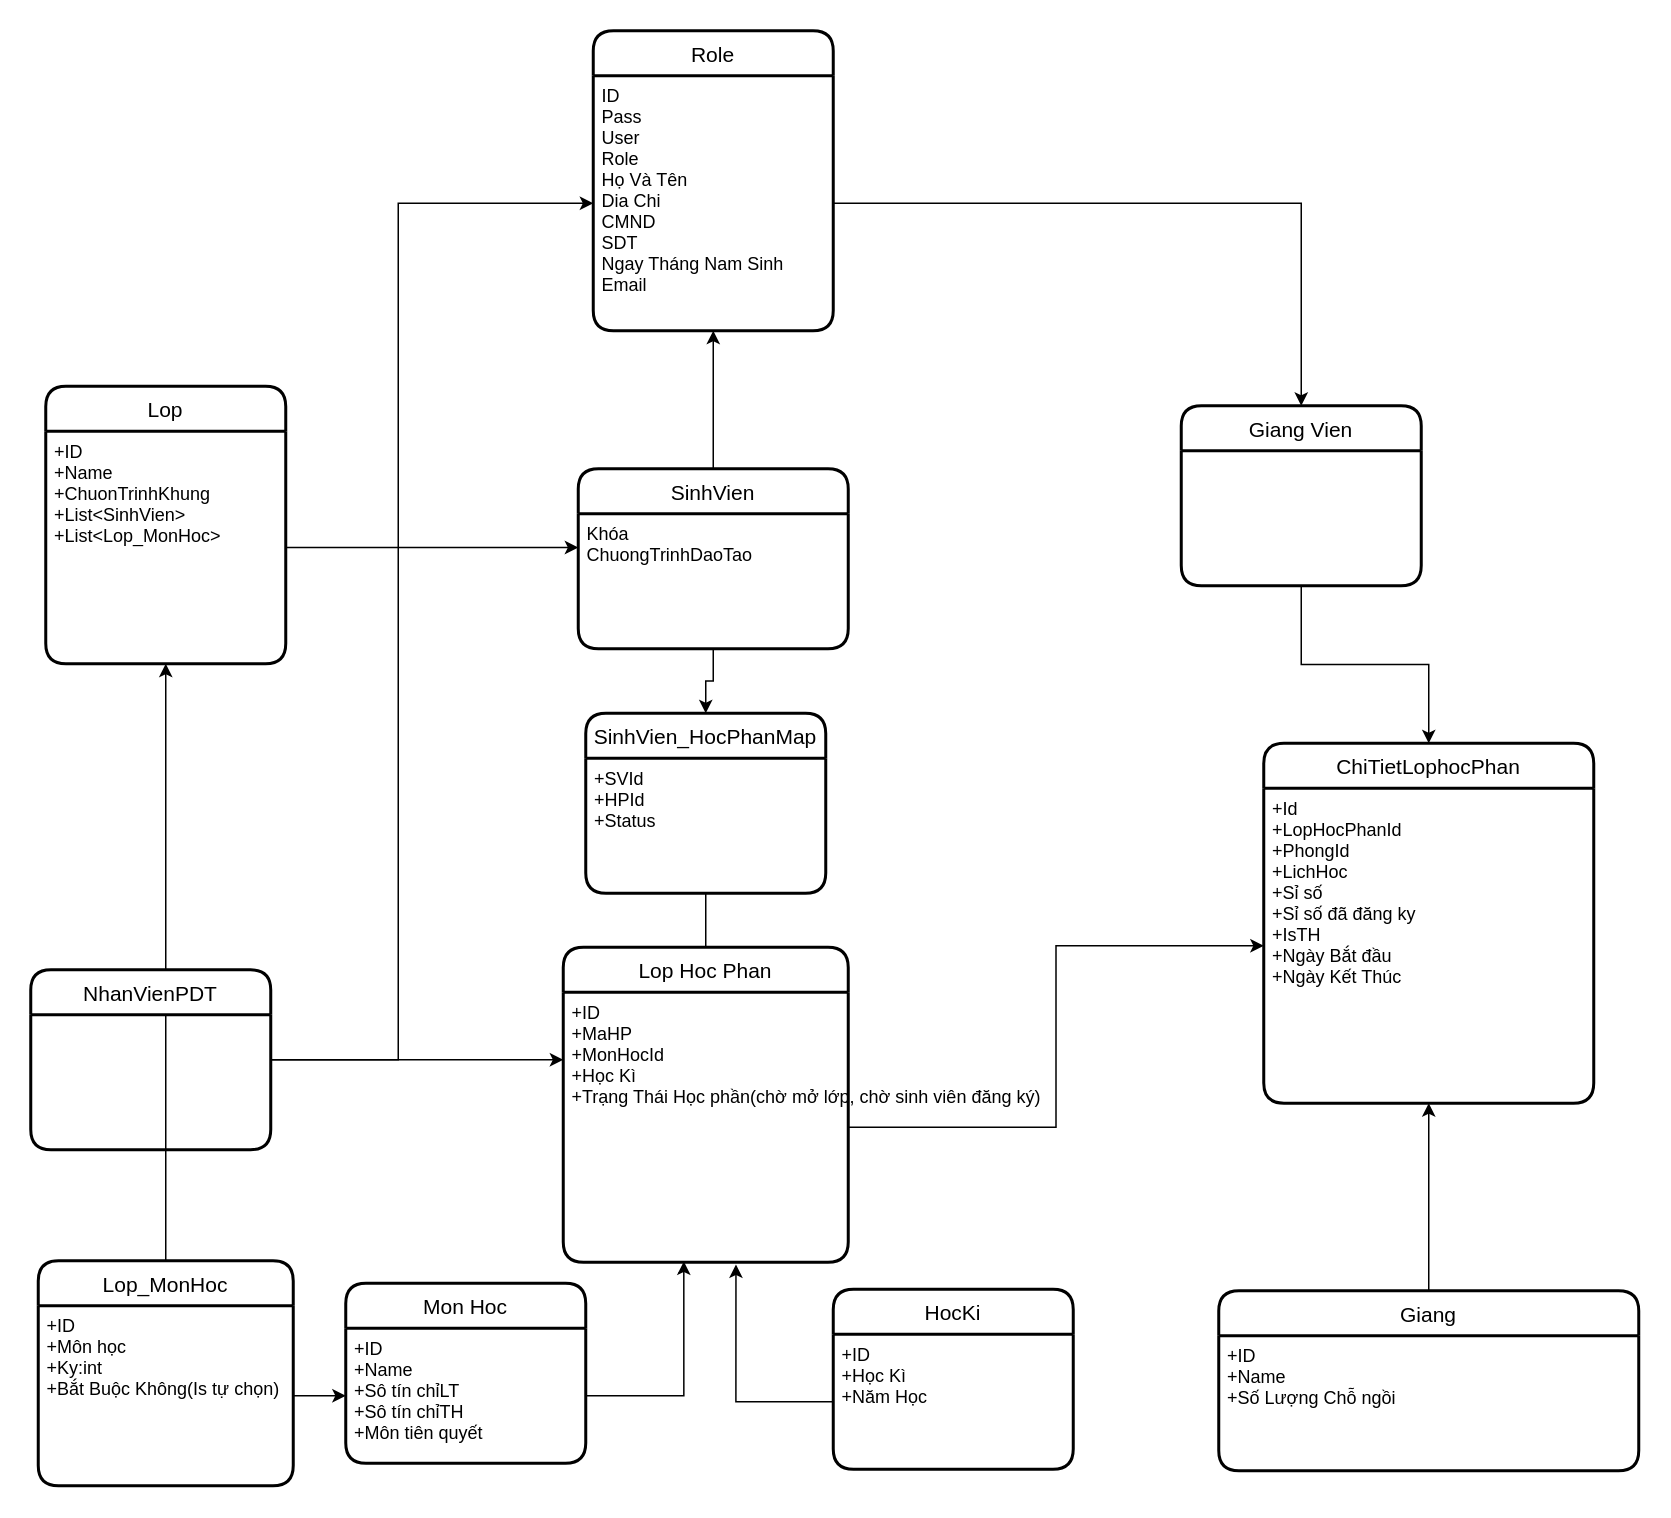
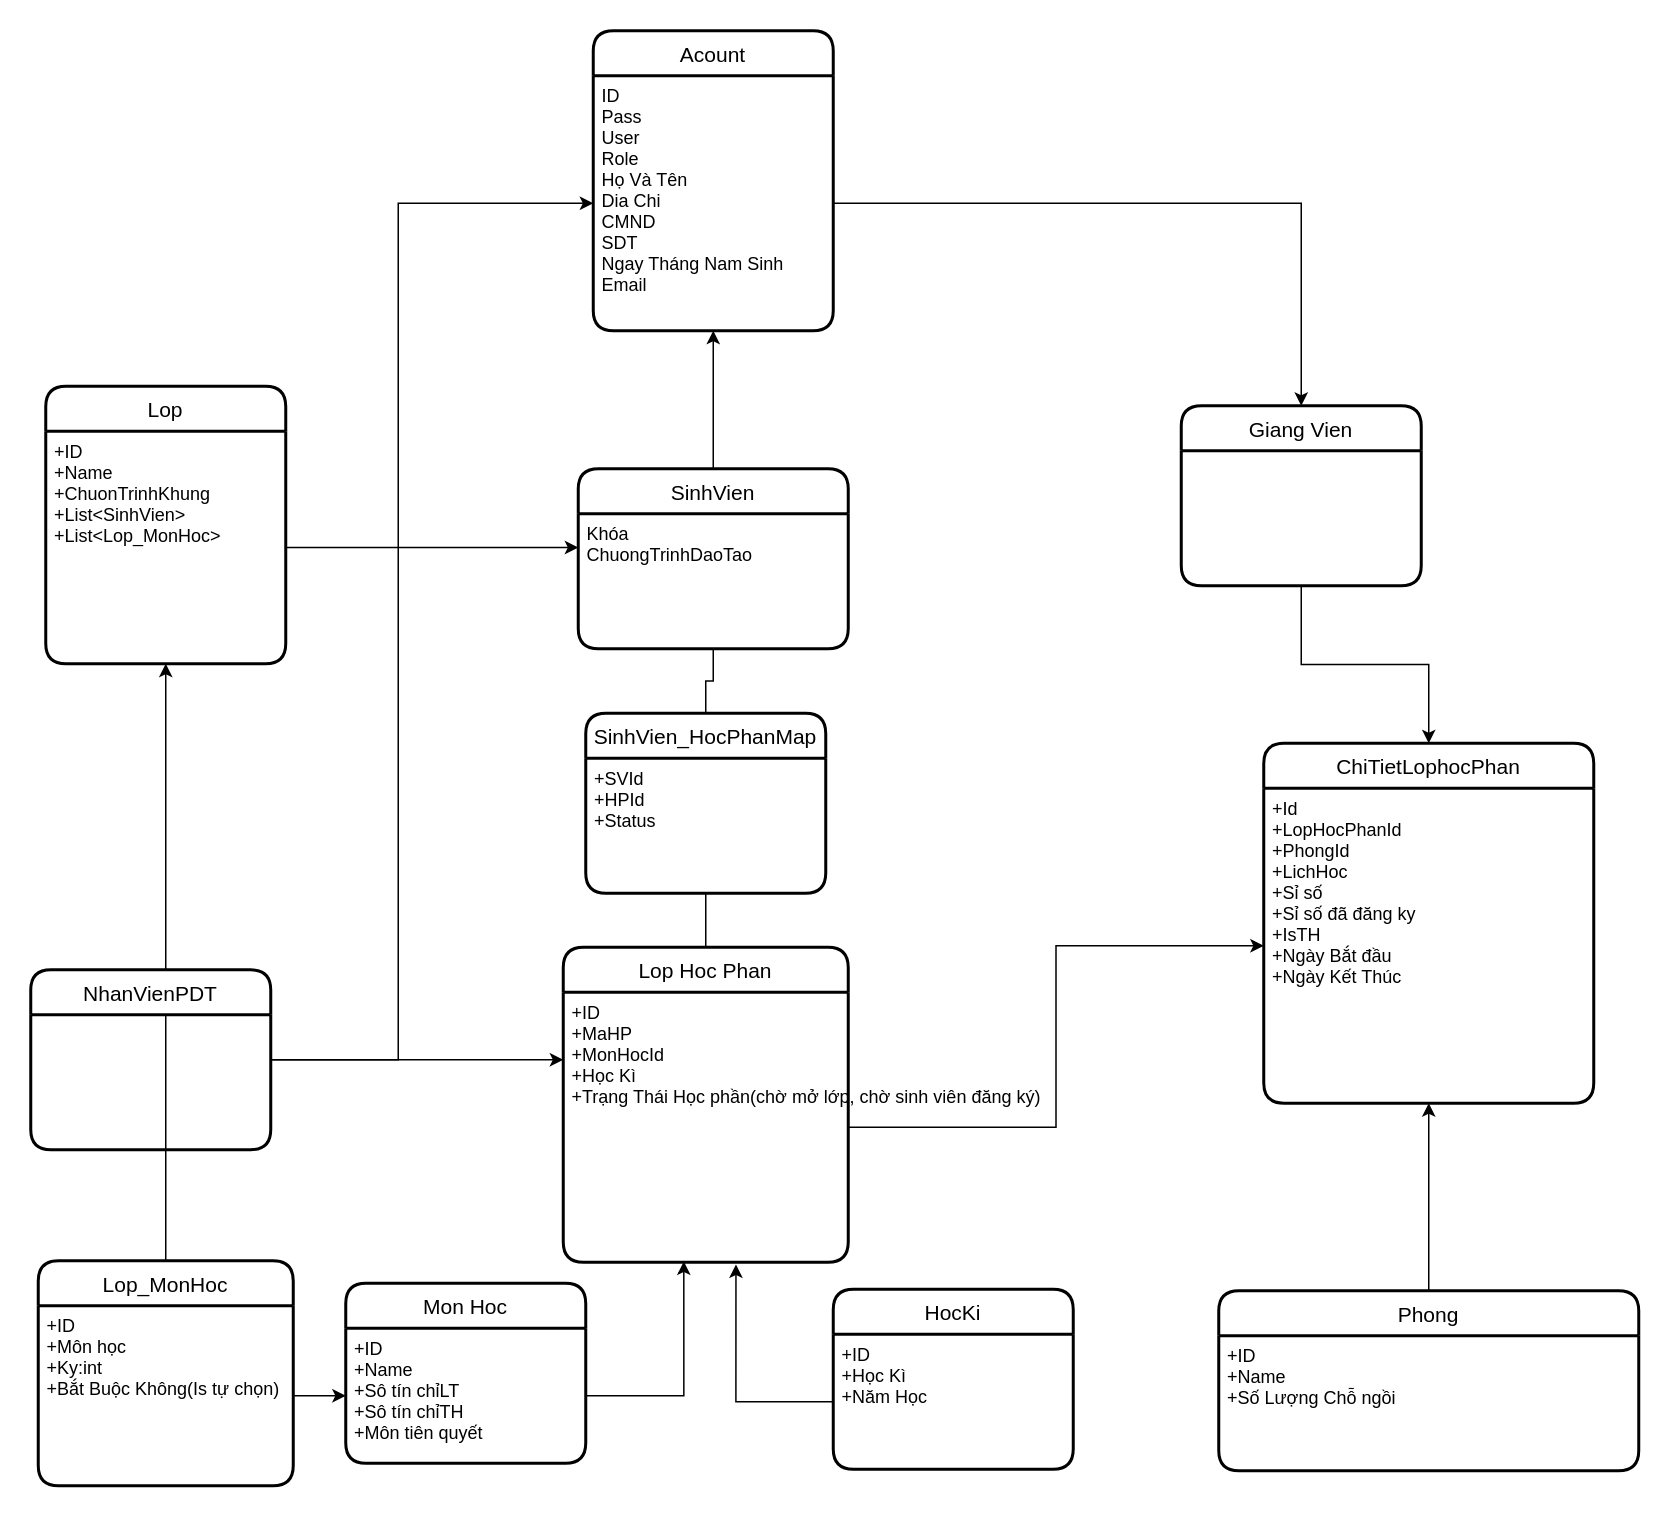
  <mxCell id="0" />
  <mxCell id="1" parent="0" />
  <mxCell id="2" style="edgeStyle=orthogonalEdgeStyle;rounded=0;orthogonalLoop=1;jettySize=auto;html=1;entryX=0;entryY=0.25;entryDx=0;entryDy=0;" parent="1" source="14" target="24" edge="1"><mxGeometry relative="1" as="geometry"><mxPoint x="305" y="400" as="targetPoint" /></mxGeometry></mxCell>
  <mxCell id="3" style="edgeStyle=orthogonalEdgeStyle;rounded=0;orthogonalLoop=1;jettySize=auto;html=1;entryX=0.5;entryY=1;entryDx=0;entryDy=0;" edge="1" parent="1" source="23" target="26"><mxGeometry relative="1" as="geometry" /></mxCell>
  <mxCell id="4" style="edgeStyle=orthogonalEdgeStyle;rounded=0;orthogonalLoop=1;jettySize=auto;html=1;" edge="1" parent="1" source="5" target="28"><mxGeometry relative="1" as="geometry" /></mxCell>
- <mxCell id="5" value="Giang" style="swimlane;childLayout=stackLayout;horizontal=1;startSize=30;horizontalStack=0;rounded=1;fontSize=14;fontStyle=0;strokeWidth=2;resizeParent=0;resizeLast=1;shadow=0;dashed=0;align=center;" parent="1" vertex="1"><mxGeometry x="812" y="860" width="280" height="120" as="geometry" /></mxCell>
+ <mxCell id="5" value="Phong" style="swimlane;childLayout=stackLayout;horizontal=1;startSize=30;horizontalStack=0;rounded=1;fontSize=14;fontStyle=0;strokeWidth=2;resizeParent=0;resizeLast=1;shadow=0;dashed=0;align=center;" parent="1" vertex="1"><mxGeometry x="812" y="860" width="280" height="120" as="geometry" /></mxCell>
  <mxCell id="6" value="+ID&#10;+Name&#10;+Số Lượng Chỗ ngồi" style="align=left;strokeColor=none;fillColor=none;spacingLeft=4;fontSize=12;verticalAlign=top;resizable=0;rotatable=0;part=1;" parent="5" vertex="1"><mxGeometry y="30" width="280" height="90" as="geometry" /></mxCell>
  <mxCell id="7" value="Lop Hoc Phan" style="swimlane;childLayout=stackLayout;horizontal=1;startSize=30;horizontalStack=0;rounded=1;fontSize=14;fontStyle=0;strokeWidth=2;resizeParent=0;resizeLast=1;shadow=0;dashed=0;align=center;" parent="1" vertex="1"><mxGeometry x="375" y="631" width="190" height="210" as="geometry" /></mxCell>
  <mxCell id="8" value="+ID&#10;+MaHP&#10;+MonHocId&#10;+Học Kì&#10;+Trạng Thái Học phần(chờ mở lớp, chờ sinh viên đăng ký)" style="align=left;strokeColor=none;fillColor=none;spacingLeft=4;fontSize=12;verticalAlign=top;resizable=0;rotatable=0;part=1;" parent="7" vertex="1"><mxGeometry y="30" width="190" height="180" as="geometry" /></mxCell>
  <mxCell id="9" style="edgeStyle=orthogonalEdgeStyle;rounded=0;orthogonalLoop=1;jettySize=auto;html=1;" edge="1" parent="1" source="17" target="14"><mxGeometry relative="1" as="geometry" /></mxCell>
  <mxCell id="10" style="edgeStyle=orthogonalEdgeStyle;rounded=0;orthogonalLoop=1;jettySize=auto;html=1;" edge="1" parent="1" source="18" target="16"><mxGeometry relative="1" as="geometry" /></mxCell>
  <mxCell id="11" value="HocKi" style="swimlane;childLayout=stackLayout;horizontal=1;startSize=30;horizontalStack=0;rounded=1;fontSize=14;fontStyle=0;strokeWidth=2;resizeParent=0;resizeLast=1;shadow=0;dashed=0;align=center;" parent="1" vertex="1"><mxGeometry x="555" y="859" width="160" height="120" as="geometry" /></mxCell>
  <mxCell id="12" value="+ID&#10;+Học Kì&#10;+Năm Học" style="align=left;strokeColor=none;fillColor=none;spacingLeft=4;fontSize=12;verticalAlign=top;resizable=0;rotatable=0;part=1;" parent="11" vertex="1"><mxGeometry y="30" width="160" height="90" as="geometry" /></mxCell>
  <mxCell id="13" value="Lop" style="swimlane;childLayout=stackLayout;horizontal=1;startSize=30;horizontalStack=0;rounded=1;fontSize=14;fontStyle=0;strokeWidth=2;resizeParent=0;resizeLast=1;shadow=0;dashed=0;align=center;" parent="1" vertex="1"><mxGeometry x="30" y="257" width="160" height="185" as="geometry" /></mxCell>
  <mxCell id="14" value="+ID&#10;+Name&#10;+ChuonTrinhKhung&#10;+List&lt;SinhVien&gt;&#10;+List&lt;Lop_MonHoc&gt;" style="align=left;strokeColor=none;fillColor=none;spacingLeft=4;fontSize=12;verticalAlign=top;resizable=0;rotatable=0;part=1;" parent="13" vertex="1"><mxGeometry y="30" width="160" height="155" as="geometry" /></mxCell>
  <mxCell id="15" value="Mon Hoc" style="swimlane;childLayout=stackLayout;horizontal=1;startSize=30;horizontalStack=0;rounded=1;fontSize=14;fontStyle=0;strokeWidth=2;resizeParent=0;resizeLast=1;shadow=0;dashed=0;align=center;" parent="1" vertex="1"><mxGeometry x="230" y="855" width="160" height="120" as="geometry" /></mxCell>
  <mxCell id="16" value="+ID&#10;+Name&#10;+Sô tín chỉLT&#10;+Sô tín chỉTH&#10;+Môn tiên quyết" style="align=left;strokeColor=none;fillColor=none;spacingLeft=4;fontSize=12;verticalAlign=top;resizable=0;rotatable=0;part=1;" parent="15" vertex="1"><mxGeometry y="30" width="160" height="90" as="geometry" /></mxCell>
  <mxCell id="17" value="Lop_MonHoc" style="swimlane;childLayout=stackLayout;horizontal=1;startSize=30;horizontalStack=0;rounded=1;fontSize=14;fontStyle=0;strokeWidth=2;resizeParent=0;resizeLast=1;shadow=0;dashed=0;align=center;" parent="1" vertex="1"><mxGeometry x="25" y="840" width="170" height="150" as="geometry" /></mxCell>
  <mxCell id="18" value="+ID&#10;+Môn học&#10;+Ky:int&#10;+Bắt Buộc Không(Is tự chọn)" style="align=left;strokeColor=none;fillColor=none;spacingLeft=4;fontSize=12;verticalAlign=top;resizable=0;rotatable=0;part=1;" parent="17" vertex="1"><mxGeometry y="30" width="170" height="120" as="geometry" /></mxCell>
  <mxCell id="19" style="edgeStyle=orthogonalEdgeStyle;rounded=0;orthogonalLoop=1;jettySize=auto;html=1;entryX=0.423;entryY=0.997;entryDx=0;entryDy=0;entryPerimeter=0;exitX=1;exitY=0.5;exitDx=0;exitDy=0;" edge="1" parent="1" source="16" target="8"><mxGeometry relative="1" as="geometry" /></mxCell>
  <mxCell id="20" style="edgeStyle=orthogonalEdgeStyle;rounded=0;orthogonalLoop=1;jettySize=auto;html=1;entryX=0.606;entryY=1.008;entryDx=0;entryDy=0;entryPerimeter=0;exitX=0;exitY=0.5;exitDx=0;exitDy=0;" edge="1" parent="1" source="12" target="8"><mxGeometry relative="1" as="geometry" /></mxCell>
  <mxCell id="21" style="edgeStyle=orthogonalEdgeStyle;rounded=0;orthogonalLoop=1;jettySize=auto;html=1;entryX=0.5;entryY=0;entryDx=0;entryDy=0;align=left;" edge="1" parent="1" source="22" target="27"><mxGeometry relative="1" as="geometry" /></mxCell>
  <mxCell id="22" value="Giang Vien" style="swimlane;childLayout=stackLayout;horizontal=1;startSize=30;horizontalStack=0;rounded=1;fontSize=14;fontStyle=0;strokeWidth=2;resizeParent=0;resizeLast=1;shadow=0;dashed=0;align=center;" parent="1" vertex="1"><mxGeometry x="787" y="270" width="160" height="120" as="geometry" /></mxCell>
  <mxCell id="23" value="SinhVien" style="swimlane;childLayout=stackLayout;horizontal=1;startSize=30;horizontalStack=0;rounded=1;fontSize=14;fontStyle=0;strokeWidth=2;resizeParent=0;resizeLast=1;shadow=0;dashed=0;align=center;" parent="1" vertex="1"><mxGeometry x="385" y="312" width="180" height="120" as="geometry" /></mxCell>
  <mxCell id="24" value="Khóa&#10;ChuongTrinhDaoTao" style="align=left;strokeColor=none;fillColor=none;spacingLeft=4;fontSize=12;verticalAlign=top;resizable=0;rotatable=0;part=1;" parent="23" vertex="1"><mxGeometry y="30" width="180" height="90" as="geometry" /></mxCell>
- <mxCell id="25" value="Role" style="swimlane;childLayout=stackLayout;horizontal=1;startSize=30;horizontalStack=0;rounded=1;fontSize=14;fontStyle=0;strokeWidth=2;resizeParent=0;resizeLast=1;shadow=0;dashed=0;align=center;" vertex="1" parent="1"><mxGeometry x="395" y="20" width="160" height="200" as="geometry" /></mxCell>
+ <mxCell id="25" value="Acount" style="swimlane;childLayout=stackLayout;horizontal=1;startSize=30;horizontalStack=0;rounded=1;fontSize=14;fontStyle=0;strokeWidth=2;resizeParent=0;resizeLast=1;shadow=0;dashed=0;align=center;" vertex="1" parent="1"><mxGeometry x="395" y="20" width="160" height="200" as="geometry" /></mxCell>
  <mxCell id="26" value="ID&#10;Pass&#10;User&#10;Role&#10;Họ Và Tên&#10;Dia Chi&#10;CMND&#10;SDT&#10;Ngay Tháng Nam Sinh&#10;Email" style="align=left;strokeColor=none;fillColor=none;spacingLeft=4;fontSize=12;verticalAlign=top;resizable=0;rotatable=0;part=1;" vertex="1" parent="25"><mxGeometry y="30" width="160" height="170" as="geometry" /></mxCell>
  <mxCell id="27" value="ChiTietLophocPhan" style="swimlane;childLayout=stackLayout;horizontal=1;startSize=30;horizontalStack=0;rounded=1;fontSize=14;fontStyle=0;strokeWidth=2;resizeParent=0;resizeLast=1;shadow=0;dashed=0;align=center;" vertex="1" parent="1"><mxGeometry x="842" y="495" width="220" height="240" as="geometry" /></mxCell>
  <mxCell id="28" value="+Id&#10;+LopHocPhanId&#10;+PhongId&#10;+LichHoc&#10;+Sỉ số&#10;+Sỉ số đã đăng ky&#10;+IsTH&#10;+Ngày Bắt đầu&#10;+Ngày Kết Thúc" style="align=left;strokeColor=none;fillColor=none;spacingLeft=4;fontSize=12;verticalAlign=top;resizable=0;rotatable=0;part=1;" vertex="1" parent="27"><mxGeometry y="30" width="220" height="210" as="geometry" /></mxCell>
  <mxCell id="29" style="edgeStyle=orthogonalEdgeStyle;rounded=0;orthogonalLoop=1;jettySize=auto;html=1;align=left;" edge="1" parent="1" source="31" target="26"><mxGeometry relative="1" as="geometry"><Array as="points"><mxPoint x="265" y="135" /></Array></mxGeometry></mxCell>
  <mxCell id="30" style="edgeStyle=orthogonalEdgeStyle;rounded=0;orthogonalLoop=1;jettySize=auto;html=1;entryX=0;entryY=0.25;entryDx=0;entryDy=0;align=left;" edge="1" parent="1" source="31" target="8"><mxGeometry relative="1" as="geometry" /></mxCell>
  <mxCell id="31" value="NhanVienPDT" style="swimlane;childLayout=stackLayout;horizontal=1;startSize=30;horizontalStack=0;rounded=1;fontSize=14;fontStyle=0;strokeWidth=2;resizeParent=0;resizeLast=1;shadow=0;dashed=0;align=center;" vertex="1" parent="1"><mxGeometry x="20" y="646" width="160" height="120" as="geometry" /></mxCell>
  <mxCell id="32" style="edgeStyle=orthogonalEdgeStyle;rounded=0;orthogonalLoop=1;jettySize=auto;html=1;align=left;" edge="1" parent="1" source="8" target="28"><mxGeometry relative="1" as="geometry" /></mxCell>
- <mxCell id="33" style="edgeStyle=orthogonalEdgeStyle;rounded=0;orthogonalLoop=1;jettySize=auto;html=1;entryX=0.5;entryY=0;entryDx=0;entryDy=0;align=left;" edge="1" parent="1" source="24" target="34"><mxGeometry relative="1" as="geometry" /></mxCell>
+ <mxCell id="33" style="edgeStyle=orthogonalEdgeStyle;rounded=0;orthogonalLoop=1;jettySize=auto;html=1;entryX=0.5;entryY=0;entryDx=0;entryDy=0;align=left;endArrow=none;" edge="1" parent="1" source="24" target="34"><mxGeometry relative="1" as="geometry" /></mxCell>
  <mxCell id="34" value="SinhVien_HocPhanMap" style="swimlane;childLayout=stackLayout;horizontal=1;startSize=30;horizontalStack=0;rounded=1;fontSize=14;fontStyle=0;strokeWidth=2;resizeParent=0;resizeLast=1;shadow=0;dashed=0;align=center;" parent="1" vertex="1"><mxGeometry x="390" y="475" width="160" height="120" as="geometry" /></mxCell>
  <mxCell id="35" value="+SVId&#10;+HPId&#10;+Status" style="align=left;strokeColor=none;fillColor=none;spacingLeft=4;fontSize=12;verticalAlign=top;resizable=0;rotatable=0;part=1;" parent="34" vertex="1"><mxGeometry y="30" width="160" height="90" as="geometry" /></mxCell>
  <mxCell id="36" style="edgeStyle=orthogonalEdgeStyle;rounded=0;orthogonalLoop=1;jettySize=auto;html=1;align=left;endArrow=none;" edge="1" parent="1" source="35" target="7"><mxGeometry relative="1" as="geometry" /></mxCell>
  <mxCell id="37" style="edgeStyle=orthogonalEdgeStyle;rounded=0;orthogonalLoop=1;jettySize=auto;html=1;align=left;" edge="1" parent="1" source="26" target="22"><mxGeometry relative="1" as="geometry" /></mxCell>
